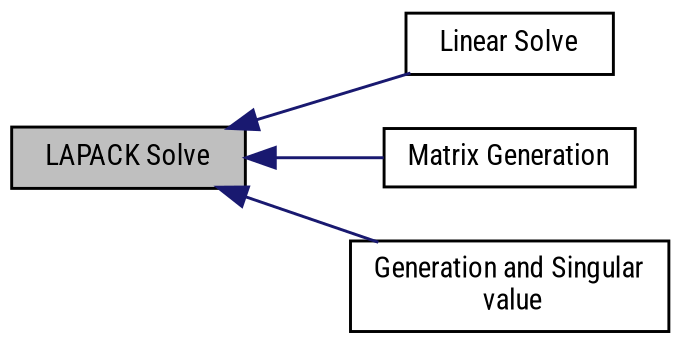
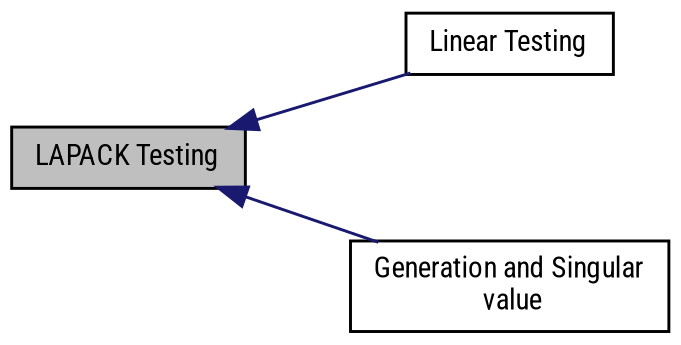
  digraph {
    fontname="Roboto Condensed"
    rankdir=LR
    node [color=black fillcolor=white fontname="Roboto Condensed" fontsize=10 shape=record style=filled]
    edge [color=midnightblue dir=back fontname="Roboto Condensed" fontsize=10 labelfontname=Helvetica labelfontsize=10 shape=plaintext style=solid]
-   n1 [height=0.2 label="Linear Solve" width=0.4]
-   n2 [height=0.2 label="Matrix Generation" width=0.4]
+   n1 [height=0.2 label="Linear Testing" width=0.4]
    n3 [height=0.2 label="Generation and Singular\l value" width=0.4]
-   n4 [fillcolor=grey75 fontcolor=black height=0.2 label="LAPACK Solve" width=0.4]
+   n4 [fillcolor=grey75 fontcolor=black height=0.2 label="LAPACK Testing" width=0.4]
    n4 -> n1
-   n4 -> n2
    n4 -> n3
  }
